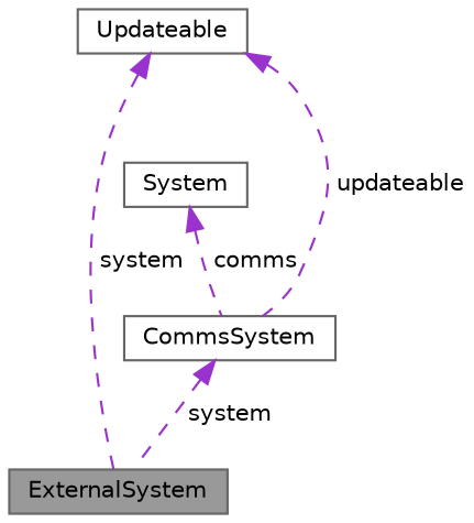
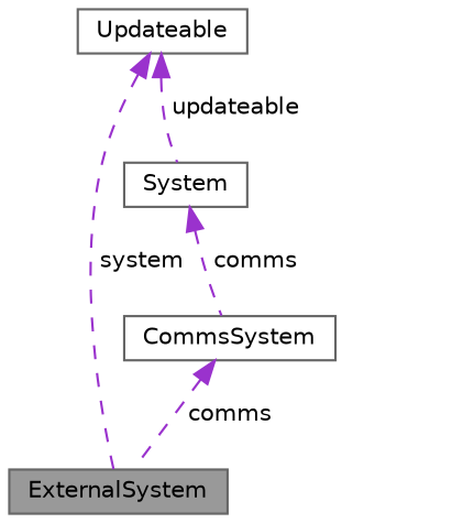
  digraph {
    node [color=gray40 fillcolor=white fontname=Helvetica fontsize=10 shape=box style=filled]
    edge [color=darkorchid3 dir=back fontname=Helvetica fontsize=10 labelfontname=Helvetica labelfontsize=10 style=dashed]
    n1 [fillcolor=grey60 fontcolor=black height=0.2 label=ExternalSystem width=0.4]
    n2 [height=0.2 label=System width=0.4]
    n3 [height=0.2 label=CommsSystem width=0.4]
    n4 [height=0.2 label=Updateable width=0.4]
    n2 -> n3 [label=" comms"]
-   n3 -> n1 [label=" system"]
+   n3 -> n1 [label=" comms"]
    n4 -> n1 [label=" system"]
-   n4 -> n3 [label=" updateable"]
+   n4 -> n2 [label=" updateable"]
  }
